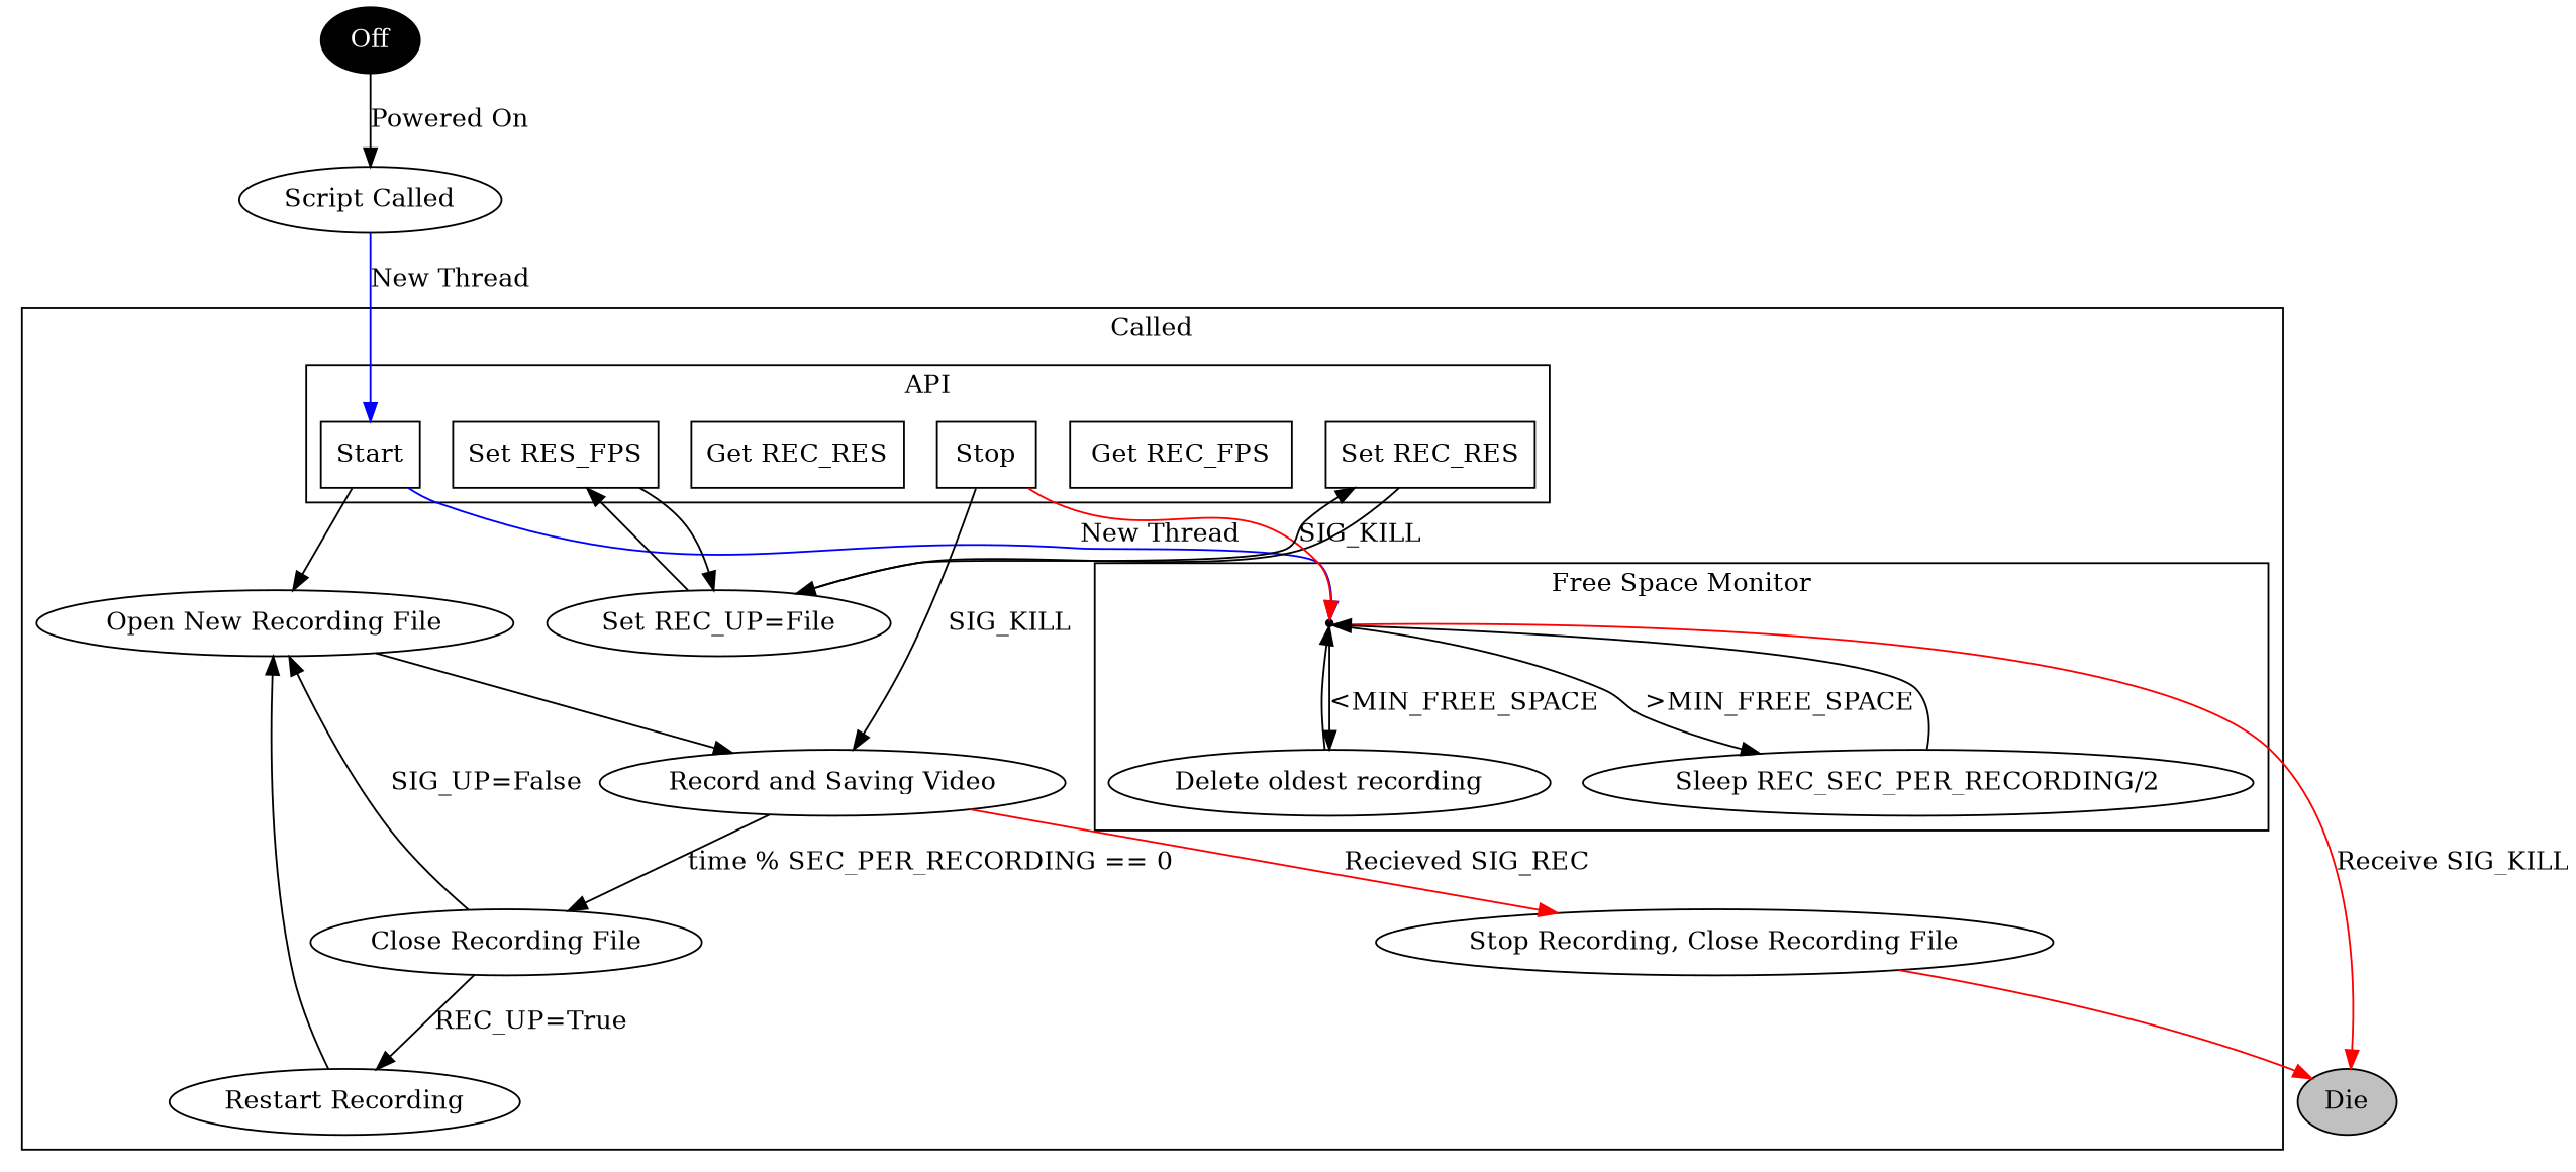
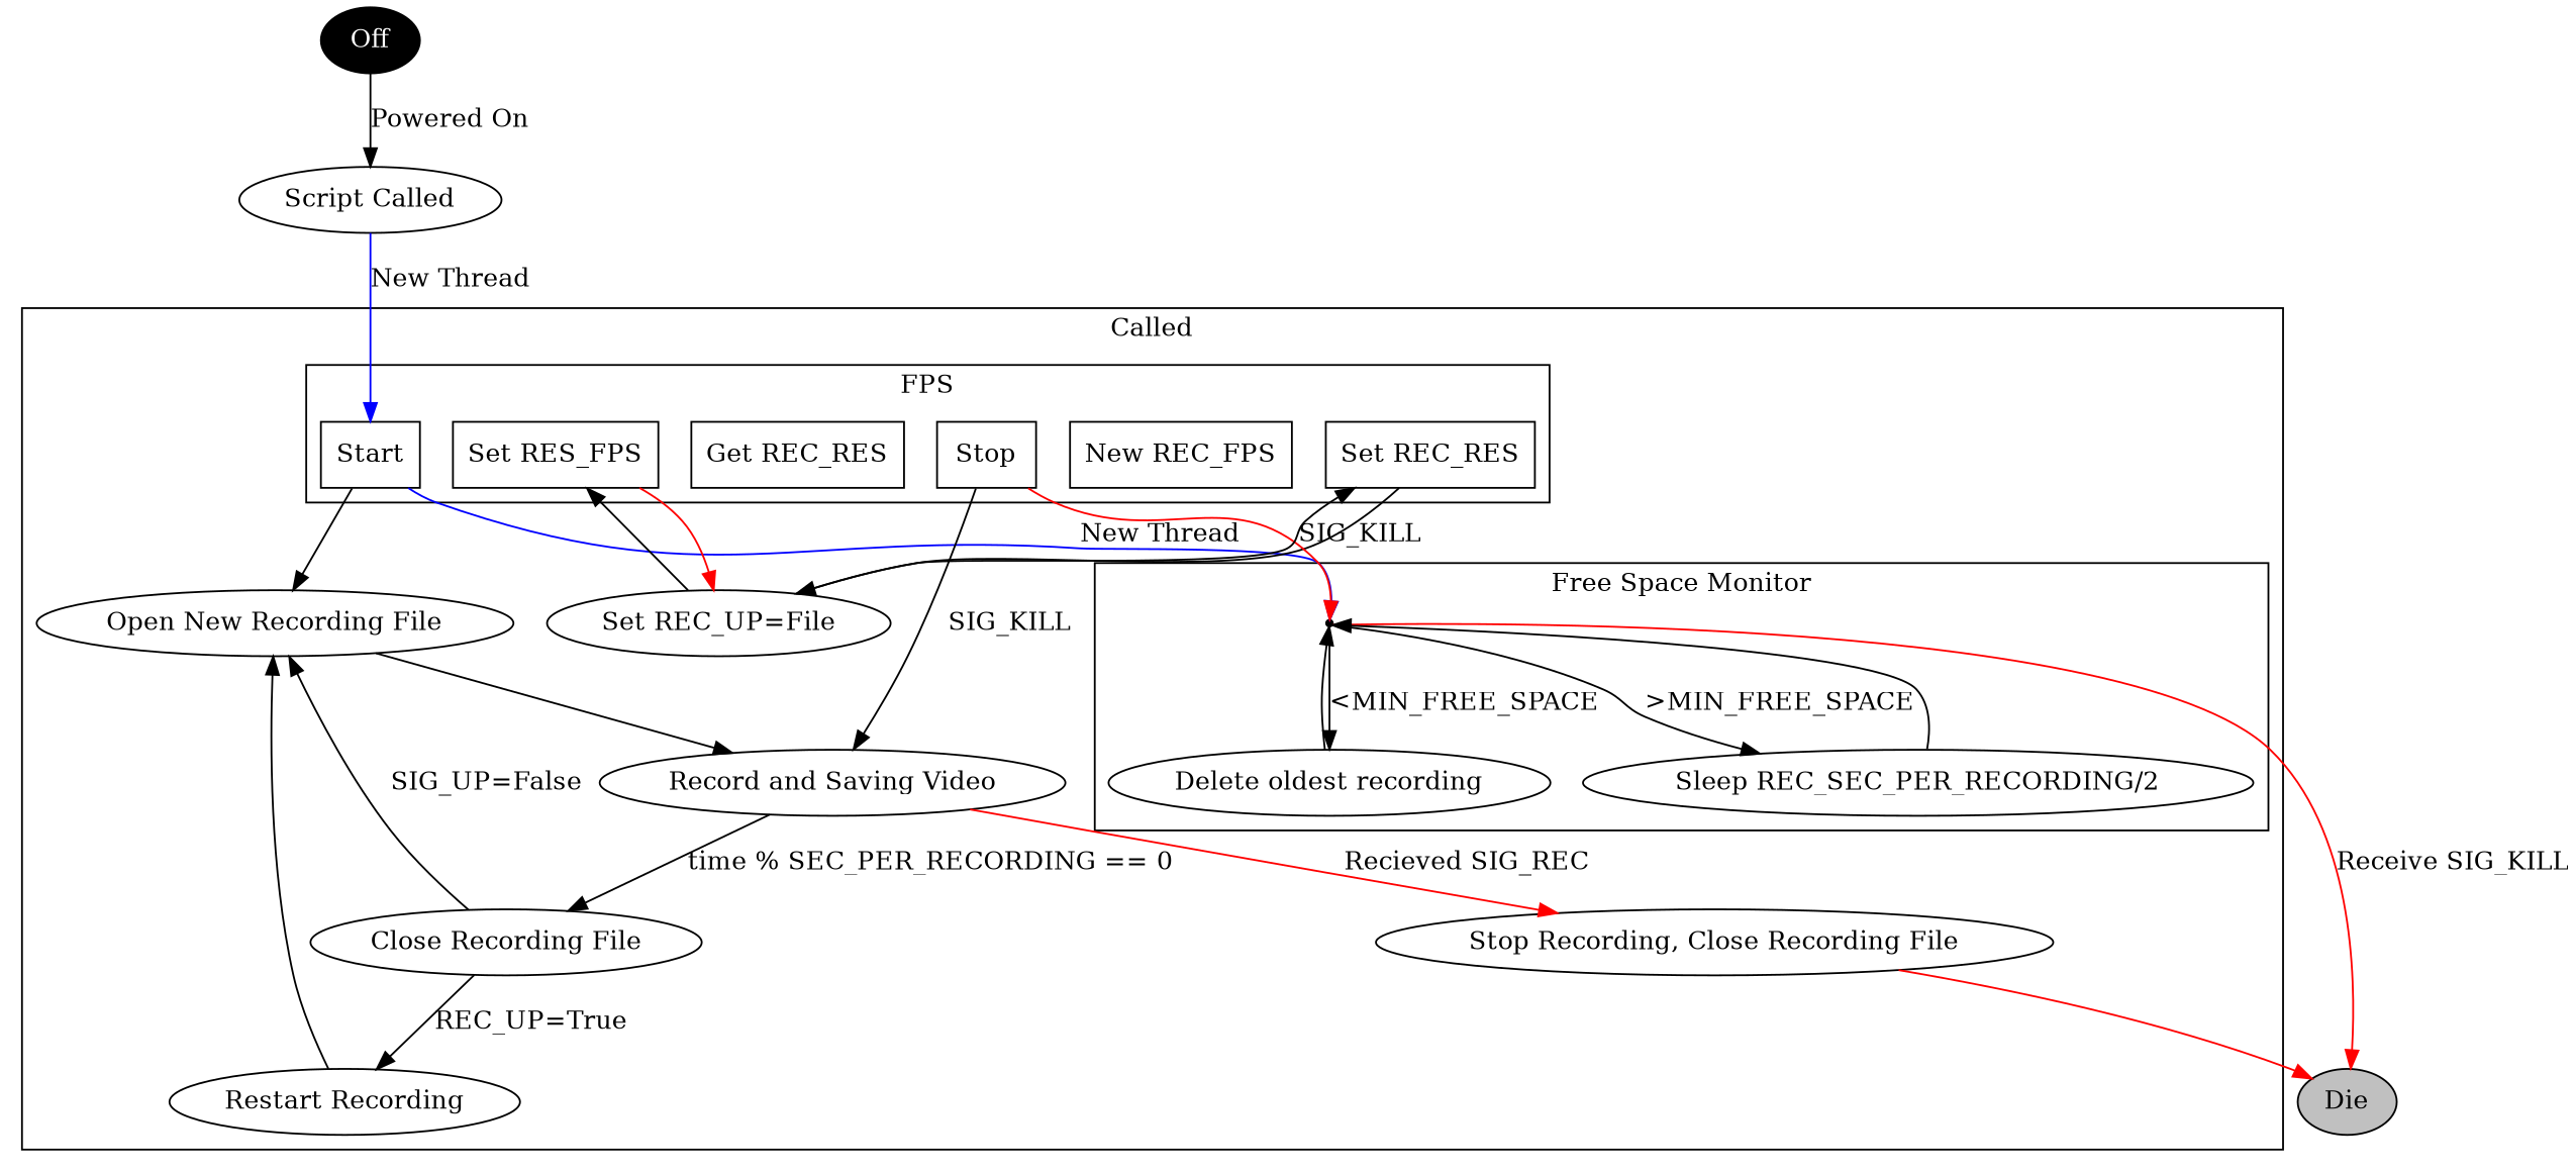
  digraph {
    n1 [label=Start shape=box]
-   n2 [label="Get REC_FPS" shape=box]
+   n2 [label="New REC_FPS" shape=box]
    n3 [label="Set RES_FPS" shape=box]
    n4 [label="Get REC_RES" shape=box]
    n5 [label="Set REC_RES" shape=box]
    n6 [label=Stop shape=box]
    r_g [shape=point]
    n8 [label="Delete oldest recording"]
    n9 [label="Sleep REC_SEC_PER_RECORDING/2"]
    n10 [label="Open New Recording File"]
    n11 [label="Stop Recording, Close Recording File"]
    n12 [label="Set REC_UP=File"]
    n13 [label="Record and Saving Video"]
    n14 [label="Close Recording File"]
    n15 [label="Restart Recording"]
    n16 [fillcolor=grey label=Die style=filled]
    n17 [fillcolor=black fontcolor=white label=Off style=filled]
    n18 [label="Script Called"]
    subgraph cluster_1 {
      label=Called
      n10
      n11
      n12
      n13
      n14
      n15
      subgraph cluster_2 {
-       label=API
+       label=FPS
        n1
        n2
        n3
        n4
        n5
        n6
      }
      subgraph cluster_3 {
        label="Free Space Monitor"
        r_g
        n8
        n9
      }
    }
    n1 -> r_g [color=blue label="New Thread"]
    n1 -> n10
-   n3 -> n12
+   n3 -> n12 [color=red]
    n5 -> n12
    n6 -> r_g [color=red label=SIG_KILL]
    n6 -> n13 [color=black label=SIG_KILL]
    r_g -> n8 [label="<MIN_FREE_SPACE"]
    r_g -> n9 [label=">MIN_FREE_SPACE"]
    r_g -> n16 [color=red label="Receive SIG_KILL"]
    n8 -> r_g
    n9 -> r_g
    n10 -> n13
    n11 -> n16 [color=red]
    n12 -> n3
    n12 -> n5
    n13 -> n11 [color=red label="Recieved SIG_REC"]
    n13 -> n14 [label="time % SEC_PER_RECORDING == 0"]
    n14 -> n10 [label="SIG_UP=False"]
    n14 -> n15 [label="REC_UP=True"]
    n15 -> n10
    n17 -> n18 [label="Powered On"]
    n18 -> n1 [color=blue label="New Thread"]
  }
